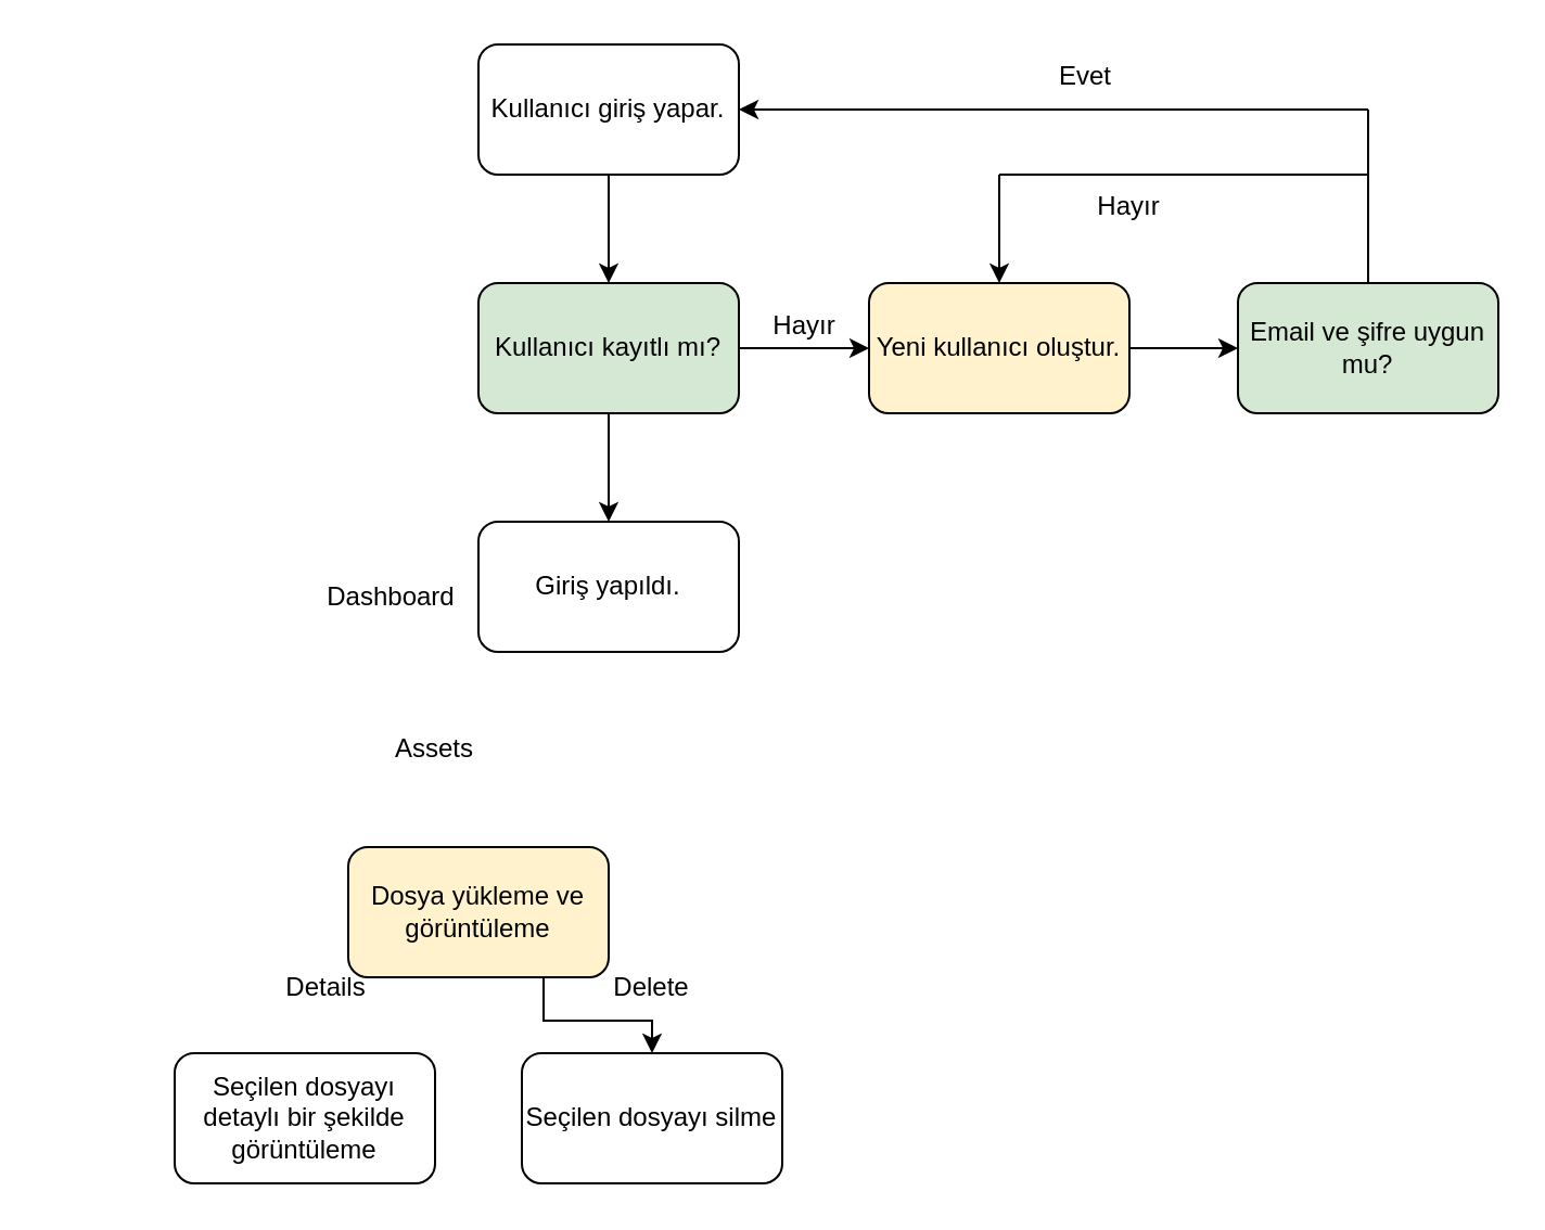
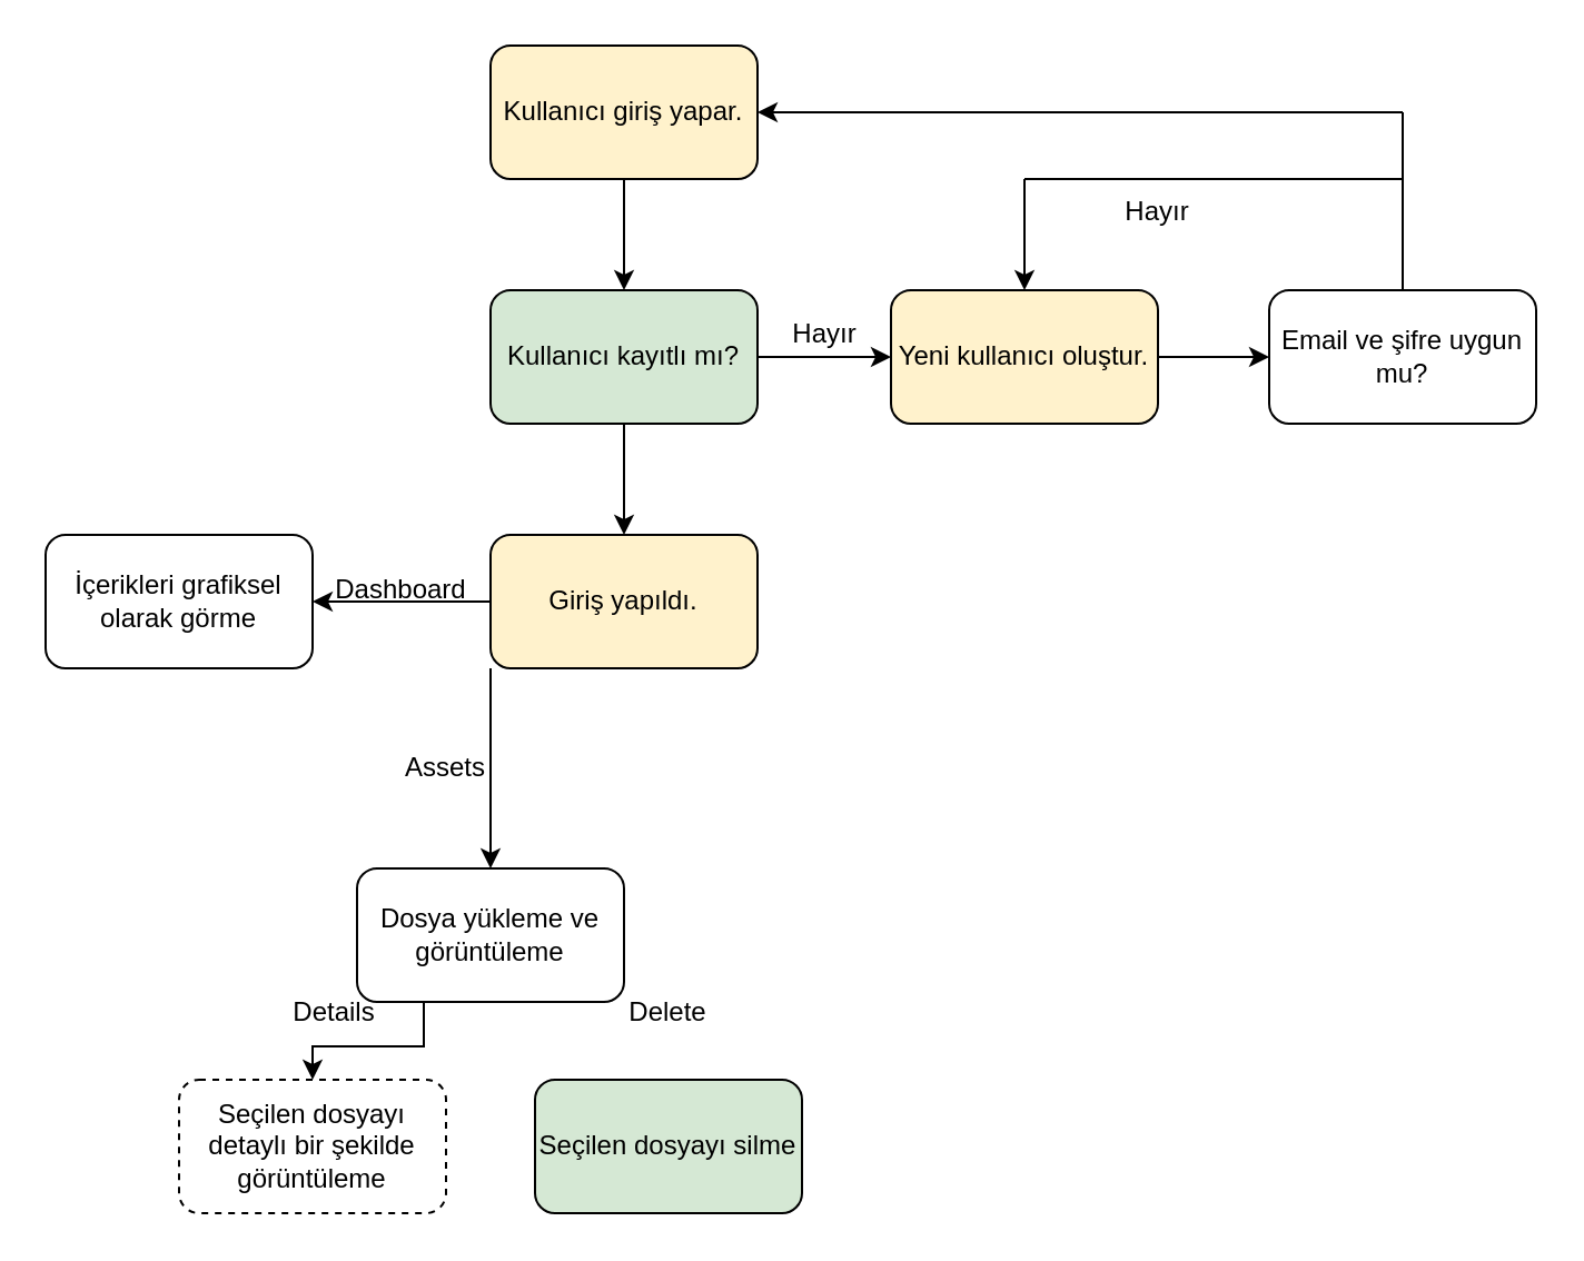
  <mxCell id="0" />
  <mxCell id="1" parent="0" />
  <mxCell id="2" value="" style="edgeStyle=orthogonalEdgeStyle;rounded=0;orthogonalLoop=1;jettySize=auto;html=1;" parent="1" source="3" edge="1"><mxGeometry relative="1" as="geometry"><mxPoint x="280" y="130" as="targetPoint" /></mxGeometry></mxCell>
- <mxCell id="3" value="Kullanıcı giriş yapar." style="rounded=1;whiteSpace=wrap;html=1;" parent="1" vertex="1"><mxGeometry x="220" y="20" width="120" height="60" as="geometry" /></mxCell>
+ <mxCell id="3" value="Kullanıcı giriş yapar." style="rounded=1;whiteSpace=wrap;html=1;fillColor=#fff2cc;" parent="1" vertex="1"><mxGeometry x="220" y="20" width="120" height="60" as="geometry" /></mxCell>
  <mxCell id="4" value="" style="edgeStyle=orthogonalEdgeStyle;rounded=0;orthogonalLoop=1;jettySize=auto;html=1;" parent="1" source="6" edge="1"><mxGeometry relative="1" as="geometry"><mxPoint x="400" y="160" as="targetPoint" /><Array as="points"><mxPoint x="370" y="160" /><mxPoint x="370" y="160" /></Array></mxGeometry></mxCell>
  <mxCell id="5" value="" style="edgeStyle=orthogonalEdgeStyle;rounded=0;orthogonalLoop=1;jettySize=auto;html=1;" parent="1" source="6" edge="1"><mxGeometry relative="1" as="geometry"><mxPoint x="280" y="240" as="targetPoint" /></mxGeometry></mxCell>
  <mxCell id="6" value="Kullanıcı kayıtlı mı?" style="whiteSpace=wrap;html=1;rounded=1;fillColor=#d5e8d4;" parent="1" vertex="1"><mxGeometry x="220" y="130" width="120" height="60" as="geometry" /></mxCell>
  <mxCell id="7" value="" style="edgeStyle=orthogonalEdgeStyle;rounded=0;orthogonalLoop=1;jettySize=auto;html=1;" parent="1" source="8" edge="1"><mxGeometry relative="1" as="geometry"><mxPoint x="570" y="160" as="targetPoint" /></mxGeometry></mxCell>
  <mxCell id="8" value="Yeni kullanıcı oluştur." style="whiteSpace=wrap;html=1;rounded=1;fillColor=#fff2cc;" parent="1" vertex="1"><mxGeometry x="400" y="130" width="120" height="60" as="geometry" /></mxCell>
  <mxCell id="9" value="Hayır" style="text;html=1;align=center;verticalAlign=middle;resizable=0;points=[];autosize=1;strokeColor=none;fillColor=none;" parent="1" vertex="1"><mxGeometry x="350" y="140" width="40" height="20" as="geometry" /></mxCell>
- <mxCell id="10" value="Email ve şifre uygun mu?" style="whiteSpace=wrap;html=1;rounded=1;fillColor=#d5e8d4;" parent="1" vertex="1"><mxGeometry x="570" y="130" width="120" height="60" as="geometry" /></mxCell>
+ <mxCell id="10" value="Email ve şifre uygun mu?" style="whiteSpace=wrap;html=1;rounded=1;" parent="1" vertex="1"><mxGeometry x="570" y="130" width="120" height="60" as="geometry" /></mxCell>
  <mxCell id="11" value="" style="endArrow=classic;html=1;rounded=0;entryX=1;entryY=0.5;entryDx=0;entryDy=0;" parent="1" target="3" edge="1"><mxGeometry width="50" height="50" relative="1" as="geometry"><mxPoint x="630" y="50" as="sourcePoint" /><mxPoint x="500" y="230" as="targetPoint" /></mxGeometry></mxCell>
  <mxCell id="12" value="" style="endArrow=none;html=1;rounded=0;exitX=0.5;exitY=0;exitDx=0;exitDy=0;" parent="1" source="10" edge="1"><mxGeometry width="50" height="50" relative="1" as="geometry"><mxPoint x="450" y="280" as="sourcePoint" /><mxPoint x="630" y="50" as="targetPoint" /></mxGeometry></mxCell>
- <mxCell id="13" value="Evet" style="text;html=1;strokeColor=none;fillColor=none;align=center;verticalAlign=middle;whiteSpace=wrap;rounded=0;" parent="1" vertex="1"><mxGeometry x="470" y="20" width="60" height="30" as="geometry" /></mxCell>
  <mxCell id="14" value="" style="endArrow=none;html=1;rounded=0;" parent="1" edge="1"><mxGeometry width="50" height="50" relative="1" as="geometry"><mxPoint x="460" y="80" as="sourcePoint" /><mxPoint x="630" y="80" as="targetPoint" /></mxGeometry></mxCell>
  <mxCell id="15" value="" style="endArrow=classic;html=1;rounded=0;" parent="1" target="8" edge="1"><mxGeometry width="50" height="50" relative="1" as="geometry"><mxPoint x="460" y="80" as="sourcePoint" /><mxPoint x="500" y="230" as="targetPoint" /></mxGeometry></mxCell>
  <mxCell id="16" value="Hayır" style="text;html=1;strokeColor=none;fillColor=none;align=center;verticalAlign=middle;whiteSpace=wrap;rounded=0;" parent="1" vertex="1"><mxGeometry x="490" y="80" width="60" height="30" as="geometry" /></mxCell>
- <mxCell id="19" value="Giriş yapıldı." style="whiteSpace=wrap;html=1;rounded=1;" parent="1" vertex="1"><mxGeometry x="220" y="240" width="120" height="60" as="geometry" /></mxCell>
- <mxCell id="21" value="Dashboard" style="text;html=1;strokeColor=none;fillColor=none;align=center;verticalAlign=middle;whiteSpace=wrap;rounded=0;" vertex="1" parent="1"><mxGeometry x="150" y="260" width="60" height="30" as="geometry" /></mxCell>
- <mxCell id="23" style="edgeStyle=orthogonalEdgeStyle;rounded=0;orthogonalLoop=1;jettySize=auto;html=1;exitX=0.75;exitY=1;exitDx=0;exitDy=0;" edge="1" parent="1" source="24" target="28"><mxGeometry relative="1" as="geometry"><mxPoint x="250" y="480" as="targetPoint" /></mxGeometry></mxCell>
- <mxCell id="24" value="Dosya yükleme ve görüntüleme" style="whiteSpace=wrap;html=1;rounded=1;fillColor=#fff2cc;" vertex="1" parent="1"><mxGeometry x="160" y="390" width="120" height="60" as="geometry" /></mxCell>
+ <mxCell id="17" value="" style="edgeStyle=orthogonalEdgeStyle;rounded=0;orthogonalLoop=1;jettySize=auto;html=1;" edge="1" parent="1" source="19" target="20"><mxGeometry relative="1" as="geometry" /></mxCell>
+ <mxCell id="18" value="" style="edgeStyle=orthogonalEdgeStyle;rounded=0;orthogonalLoop=1;jettySize=auto;html=1;exitX=0;exitY=1;exitDx=0;exitDy=0;entryX=0.5;entryY=0;entryDx=0;entryDy=0;" edge="1" parent="1" source="19" target="24"><mxGeometry relative="1" as="geometry" /></mxCell>
+ <mxCell id="19" value="Giriş yapıldı." style="whiteSpace=wrap;html=1;rounded=1;fillColor=#fff2cc;" parent="1" vertex="1"><mxGeometry x="220" y="240" width="120" height="60" as="geometry" /></mxCell>
+ <mxCell id="20" value="İçerikleri grafiksel olarak görme" style="whiteSpace=wrap;html=1;rounded=1;" vertex="1" parent="1"><mxGeometry x="20" y="240" width="120" height="60" as="geometry" /></mxCell>
+ <mxCell id="21" value="Dashboard" style="text;html=1;strokeColor=none;fillColor=none;align=center;verticalAlign=middle;whiteSpace=wrap;rounded=0;" vertex="1" parent="1"><mxGeometry x="150" y="250" width="60" height="30" as="geometry" /></mxCell>
+ <mxCell id="22" style="edgeStyle=orthogonalEdgeStyle;rounded=0;orthogonalLoop=1;jettySize=auto;html=1;exitX=0.25;exitY=1;exitDx=0;exitDy=0;" edge="1" parent="1" source="24" target="26"><mxGeometry relative="1" as="geometry"><mxPoint x="190" y="500" as="targetPoint" /></mxGeometry></mxCell>
+ <mxCell id="24" value="Dosya yükleme ve görüntüleme" style="whiteSpace=wrap;html=1;rounded=1;" vertex="1" parent="1"><mxGeometry x="160" y="390" width="120" height="60" as="geometry" /></mxCell>
  <mxCell id="25" value="Assets" style="text;html=1;strokeColor=none;fillColor=none;align=center;verticalAlign=middle;whiteSpace=wrap;rounded=0;rotation=0;" vertex="1" parent="1"><mxGeometry x="170" y="330" width="60" height="30" as="geometry" /></mxCell>
- <mxCell id="26" value="Seçilen dosyayı detaylı bir şekilde görüntüleme" style="rounded=1;whiteSpace=wrap;html=1;" vertex="1" parent="1"><mxGeometry x="80" y="485" width="120" height="60" as="geometry" /></mxCell>
+ <mxCell id="26" value="Seçilen dosyayı detaylı bir şekilde görüntüleme" style="rounded=1;whiteSpace=wrap;html=1;dashed=1;" vertex="1" parent="1"><mxGeometry x="80" y="485" width="120" height="60" as="geometry" /></mxCell>
  <mxCell id="27" value="Details" style="text;html=1;strokeColor=none;fillColor=none;align=center;verticalAlign=middle;whiteSpace=wrap;rounded=0;" vertex="1" parent="1"><mxGeometry x="120" y="440" width="60" height="30" as="geometry" /></mxCell>
- <mxCell id="28" value="Seçilen dosyayı silme" style="rounded=1;whiteSpace=wrap;html=1;" vertex="1" parent="1"><mxGeometry x="240" y="485" width="120" height="60" as="geometry" /></mxCell>
+ <mxCell id="28" value="Seçilen dosyayı silme" style="rounded=1;whiteSpace=wrap;html=1;fillColor=#d5e8d4;" vertex="1" parent="1"><mxGeometry x="240" y="485" width="120" height="60" as="geometry" /></mxCell>
  <mxCell id="29" value="Delete" style="text;html=1;strokeColor=none;fillColor=none;align=center;verticalAlign=middle;whiteSpace=wrap;rounded=0;" vertex="1" parent="1"><mxGeometry x="270" y="440" width="60" height="30" as="geometry" /></mxCell>
